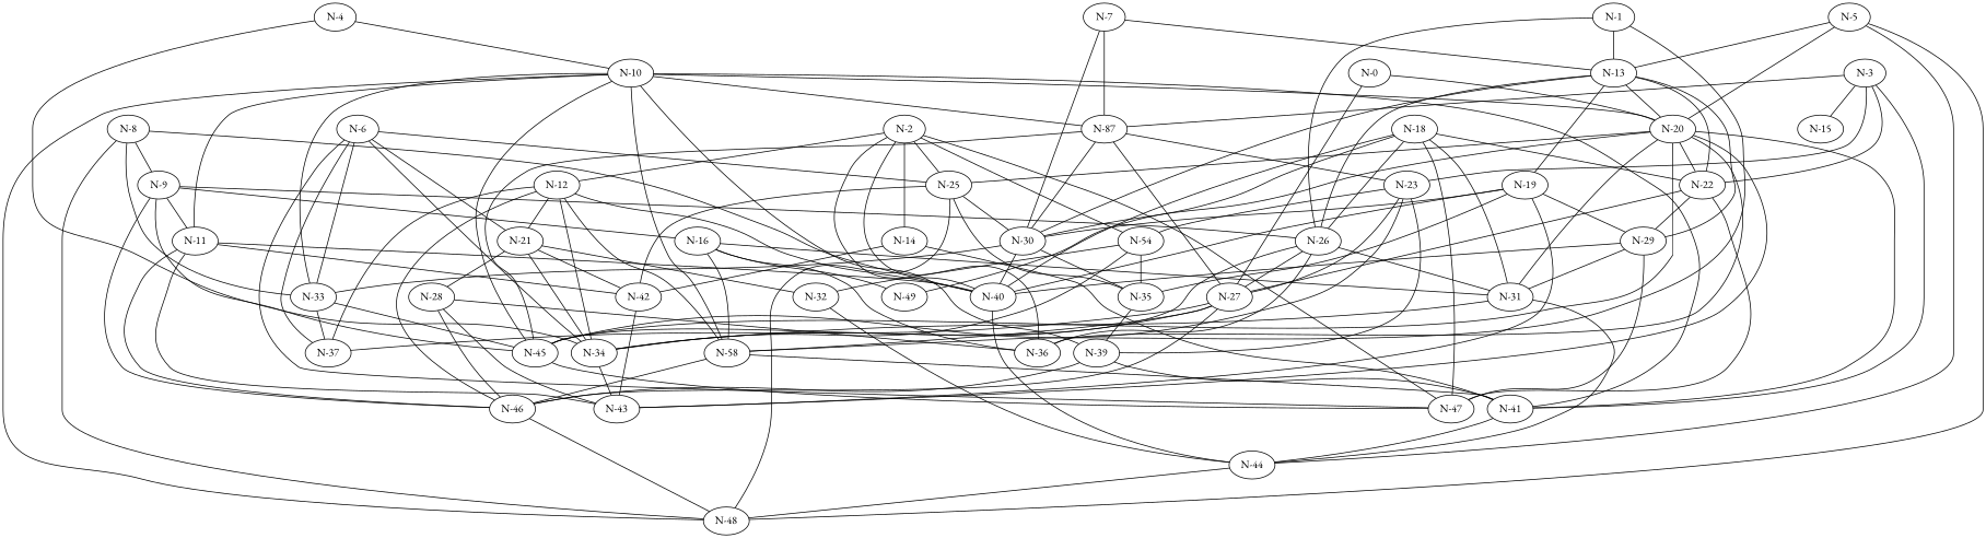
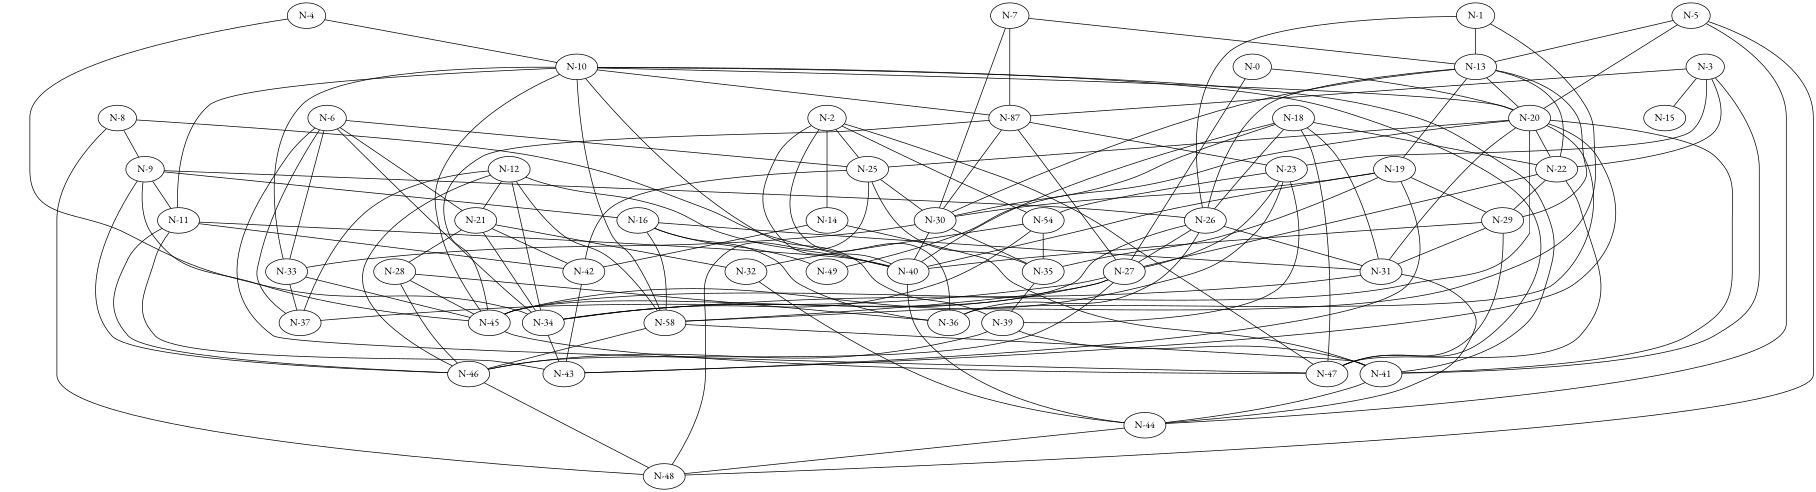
  graph {
    fontname="EB Garamond"
    node [fontname="EB Garamond"]
    edge [fontname="EB Garamond"]
    "N-0"
    "N-20"
    "N-27"
    "N-25"
    "N-36"
    "N-22"
    "N-41"
    "N-45"
    "N-43"
    "N-31"
    "N-49"
    n12 [label="N-58"]
    "N-34"
    "N-37"
    "N-46"
    "N-1"
    "N-13"
    "N-26"
    "N-30"
    "N-19"
    "N-29"
    "N-2"
    "N-12"
    "N-14"
    n25 [label="N-54"]
    "N-40"
    "N-47"
    "N-21"
    "N-42"
    "N-35"
    "N-32"
    "N-48"
    "N-44"
    "N-3"
    "N-15"
    n36 [label="N-87"]
    "N-23"
    "N-39"
    "N-4"
    "N-10"
    "N-33"
    "N-11"
    "N-5"
    "N-6"
    "N-28"
    "N-7"
    "N-8"
    "N-9"
    "N-16"
    "N-18"
    "N-0" -- "N-20"
    "N-0" -- "N-27"
    "N-20" -- "N-25"
    "N-20" -- "N-36"
    "N-20" -- "N-22"
    "N-20" -- "N-41"
    "N-20" -- "N-45"
    "N-20" -- "N-43"
    "N-20" -- "N-31"
    "N-20" -- "N-49"
    "N-27" -- n12
    "N-27" -- "N-34"
    "N-27" -- "N-37"
    "N-27" -- "N-46"
    "N-25" -- "N-30"
    "N-25" -- "N-42"
    "N-25" -- "N-35"
    "N-25" -- "N-48"
    "N-22" -- "N-27"
    "N-22" -- "N-29"
    "N-22" -- "N-47"
    "N-41" -- "N-44"
    "N-45" -- "N-47"
    "N-31" -- "N-34"
    "N-31" -- "N-44"
    n12 -- "N-41"
    n12 -- "N-46"
    "N-34" -- "N-43"
    "N-46" -- "N-48"
    "N-1" -- n12
    "N-1" -- "N-13"
    "N-1" -- "N-26"
    "N-13" -- "N-20"
    "N-13" -- "N-22"
    "N-13" -- "N-26"
    "N-13" -- "N-30"
    "N-13" -- "N-19"
    "N-13" -- "N-29"
    "N-26" -- "N-27"
    "N-26" -- "N-36"
    "N-26" -- "N-45"
    "N-26" -- "N-31"
    "N-30" -- "N-40"
    "N-30" -- "N-35"
    "N-30" -- "N-33"
    "N-19" -- "N-43"
    "N-19" -- "N-30"
    "N-19" -- "N-29"
    "N-19" -- "N-40"
    "N-19" -- "N-35"
    "N-29" -- "N-31"
    "N-29" -- "N-40"
    "N-29" -- "N-47"
    "N-2" -- "N-25"
    "N-2" -- "N-36"
-   "N-2" -- "N-12"
    "N-2" -- "N-14"
    "N-2" -- n25
    "N-2" -- "N-40"
    "N-2" -- "N-47"
    "N-12" -- n12
    "N-12" -- "N-34"
    "N-12" -- "N-37"
    "N-12" -- "N-46"
    "N-12" -- "N-40"
    "N-12" -- "N-21"
    "N-14" -- "N-41"
    "N-14" -- "N-42"
    n25 -- "N-34"
    n25 -- "N-35"
    n25 -- "N-32"
    "N-40" -- "N-44"
    "N-21" -- "N-34"
    "N-21" -- "N-42"
    "N-21" -- "N-32"
    "N-21" -- "N-28"
    "N-42" -- "N-43"
    "N-35" -- "N-39"
    "N-32" -- "N-44"
    "N-44" -- "N-48"
    "N-3" -- "N-22"
    "N-3" -- "N-41"
    "N-3" -- "N-15"
    "N-3" -- n36
    "N-3" -- "N-23"
    n36 -- "N-27"
    n36 -- "N-45"
    n36 -- "N-30"
    n36 -- "N-23"
    "N-23" -- "N-27"
    "N-23" -- "N-45"
    "N-23" -- n25
    "N-23" -- "N-39"
    "N-39" -- "N-41"
    "N-39" -- "N-46"
    "N-4" -- "N-34"
    "N-4" -- "N-10"
    "N-10" -- "N-20"
    "N-10" -- "N-41"
    "N-10" -- "N-45"
    "N-10" -- n12
-   "N-10" -- "N-48"
+   "N-10" -- "N-47"
    "N-10" -- n36
    "N-10" -- "N-39"
    "N-10" -- "N-33"
    "N-10" -- "N-11"
    "N-33" -- "N-45"
    "N-33" -- "N-37"
    "N-11" -- "N-43"
    "N-11" -- "N-46"
    "N-11" -- "N-40"
    "N-11" -- "N-42"
    "N-5" -- "N-20"
    "N-5" -- "N-13"
    "N-5" -- "N-48"
    "N-5" -- "N-44"
    "N-6" -- "N-25"
    "N-6" -- "N-34"
    "N-6" -- "N-37"
    "N-6" -- "N-47"
    "N-6" -- "N-21"
    "N-6" -- "N-33"
    "N-28" -- "N-36"
-   "N-28" -- "N-43"
+   "N-28" -- "N-45"
    "N-28" -- "N-46"
    "N-7" -- "N-13"
    "N-7" -- "N-30"
    "N-7" -- n36
    "N-8" -- "N-40"
    "N-8" -- "N-48"
-   "N-8" -- "N-33"
    "N-8" -- "N-9"
    "N-9" -- "N-45"
    "N-9" -- "N-46"
    "N-9" -- "N-26"
    "N-9" -- "N-11"
    "N-9" -- "N-16"
    "N-16" -- "N-36"
    "N-16" -- "N-31"
    "N-16" -- "N-49"
    "N-16" -- n12
    "N-18" -- "N-22"
    "N-18" -- "N-31"
    "N-18" -- "N-26"
    "N-18" -- "N-30"
    "N-18" -- "N-40"
    "N-18" -- "N-47"
  }
